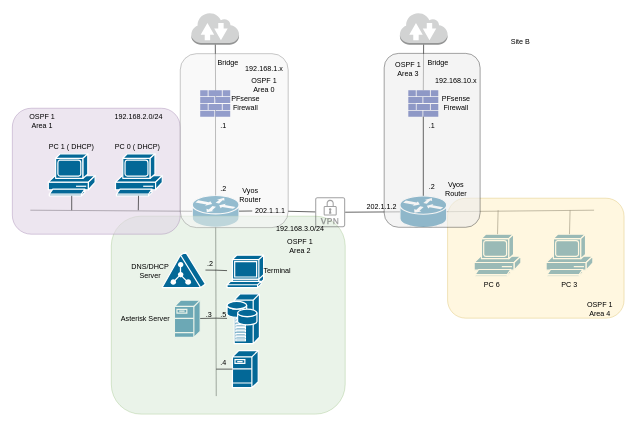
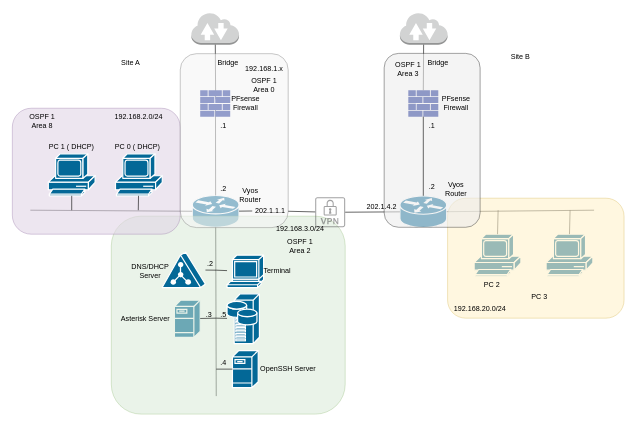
  <mxCell id="0" />
  <mxCell id="1" parent="0" />
  <mxCell id="2" value="" style="shape=mxgraph.cisco.routers.router;sketch=0;html=1;pointerEvents=1;dashed=0;fillColor=#036897;strokeColor=#ffffff;strokeWidth=2;verticalLabelPosition=bottom;verticalAlign=top;align=center;outlineConnect=0;" vertex="1" parent="1"><mxGeometry x="320" y="325.5" width="78" height="53" as="geometry" /></mxCell>
  <mxCell id="3" value="" style="endArrow=none;html=1;rounded=0;entryX=0.51;entryY=0.716;entryDx=0;entryDy=0;entryPerimeter=0;" edge="1" parent="1" source="2" target="11"><mxGeometry width="50" height="50" relative="1" as="geometry"><mxPoint x="550" y="510" as="sourcePoint" /><mxPoint x="305.963" y="197" as="targetPoint" /></mxGeometry></mxCell>
  <mxCell id="4" value="" style="outlineConnect=0;dashed=0;verticalLabelPosition=bottom;verticalAlign=top;align=center;html=1;shape=mxgraph.aws3.internet_2;fillColor=#D2D3D3;gradientColor=none;" vertex="1" parent="1"><mxGeometry x="318.5" y="20" width="79.5" height="54" as="geometry" /></mxCell>
  <mxCell id="5" value="" style="endArrow=none;html=1;rounded=0;exitX=0.515;exitY=0.341;exitDx=0;exitDy=0;exitPerimeter=0;" edge="1" parent="1" source="11" target="4"><mxGeometry width="50" height="50" relative="1" as="geometry"><mxPoint x="286.496" y="150.971" as="sourcePoint" /><mxPoint x="600" y="260" as="targetPoint" /></mxGeometry></mxCell>
  <mxCell id="6" value="" style="shape=mxgraph.cisco.routers.router;sketch=0;html=1;pointerEvents=1;dashed=0;fillColor=#036897;strokeColor=#ffffff;strokeWidth=2;verticalLabelPosition=bottom;verticalAlign=top;align=center;outlineConnect=0;" vertex="1" parent="1"><mxGeometry x="666.25" y="326" width="78" height="53" as="geometry" /></mxCell>
  <mxCell id="7" value="" style="outlineConnect=0;dashed=0;verticalLabelPosition=bottom;verticalAlign=top;align=center;html=1;shape=mxgraph.aws3.internet_2;fillColor=#D2D3D3;gradientColor=none;" vertex="1" parent="1"><mxGeometry x="666.25" y="20" width="79.5" height="54" as="geometry" /></mxCell>
  <mxCell id="8" value="" style="endArrow=none;html=1;rounded=0;startArrow=none;" edge="1" parent="1" source="68" target="6"><mxGeometry width="50" height="50" relative="1" as="geometry"><mxPoint x="550" y="410" as="sourcePoint" /><mxPoint x="600" y="360" as="targetPoint" /></mxGeometry></mxCell>
  <mxCell id="9" value="" style="shape=mxgraph.cisco.servers.fileserver;sketch=0;html=1;pointerEvents=1;dashed=0;fillColor=#036897;strokeColor=#ffffff;strokeWidth=2;verticalLabelPosition=bottom;verticalAlign=top;align=center;outlineConnect=0;" vertex="1" parent="1"><mxGeometry x="290.25" y="500" width="43" height="62" as="geometry" /></mxCell>
  <mxCell id="10" value="" style="endArrow=none;html=1;rounded=0;" edge="1" parent="1" target="2"><mxGeometry width="50" height="50" relative="1" as="geometry"><mxPoint x="50" y="350" as="sourcePoint" /><mxPoint x="360" y="370" as="targetPoint" /></mxGeometry></mxCell>
  <mxCell id="11" value="" style="sketch=0;aspect=fixed;pointerEvents=1;shadow=0;dashed=0;html=1;strokeColor=none;labelPosition=center;verticalLabelPosition=bottom;verticalAlign=top;align=center;fillColor=#00188D;shape=mxgraph.mscae.enterprise.firewall" vertex="1" parent="1"><mxGeometry x="333.25" y="150" width="50" height="44" as="geometry" /></mxCell>
  <mxCell id="12" value="" style="endArrow=none;html=1;rounded=0;" edge="1" parent="1" target="2"><mxGeometry width="50" height="50" relative="1" as="geometry"><mxPoint x="360" y="660" as="sourcePoint" /><mxPoint x="560" y="290" as="targetPoint" /></mxGeometry></mxCell>
  <mxCell id="13" value="" style="shape=mxgraph.cisco.computers_and_peripherals.pc;sketch=0;html=1;pointerEvents=1;dashed=0;fillColor=#036897;strokeColor=#ffffff;strokeWidth=2;verticalLabelPosition=bottom;verticalAlign=top;align=center;outlineConnect=0;" vertex="1" parent="1"><mxGeometry x="790" y="390" width="78" height="70" as="geometry" /></mxCell>
  <mxCell id="14" value="" style="sketch=0;aspect=fixed;pointerEvents=1;shadow=0;dashed=0;html=1;strokeColor=none;labelPosition=center;verticalLabelPosition=bottom;verticalAlign=top;align=center;fillColor=#00188D;shape=mxgraph.mscae.enterprise.firewall" vertex="1" parent="1"><mxGeometry x="680.252" y="150" width="50" height="44" as="geometry" /></mxCell>
  <mxCell id="15" value="" style="endArrow=none;html=1;rounded=0;exitX=0.5;exitY=0;exitDx=0;exitDy=0;exitPerimeter=0;" edge="1" parent="1" source="14" target="7"><mxGeometry width="50" height="50" relative="1" as="geometry"><mxPoint x="510" y="340" as="sourcePoint" /><mxPoint x="560" y="290" as="targetPoint" /></mxGeometry></mxCell>
  <mxCell id="16" value="" style="shape=mxgraph.cisco.computers_and_peripherals.pc;sketch=0;html=1;pointerEvents=1;dashed=0;fillColor=#036897;strokeColor=#ffffff;strokeWidth=2;verticalLabelPosition=bottom;verticalAlign=top;align=center;outlineConnect=0;" vertex="1" parent="1"><mxGeometry x="910" y="390" width="78" height="70" as="geometry" /></mxCell>
  <mxCell id="17" value="" style="endArrow=none;html=1;rounded=0;entryX=1;entryY=0.5;entryDx=0;entryDy=0;entryPerimeter=0;" edge="1" parent="1" target="6"><mxGeometry width="50" height="50" relative="1" as="geometry"><mxPoint x="990" y="350" as="sourcePoint" /><mxPoint x="560" y="290" as="targetPoint" /></mxGeometry></mxCell>
  <mxCell id="18" value="" style="endArrow=none;html=1;rounded=0;entryX=0.5;entryY=0;entryDx=0;entryDy=0;entryPerimeter=0;" edge="1" parent="1" target="13"><mxGeometry width="50" height="50" relative="1" as="geometry"><mxPoint x="830" y="350" as="sourcePoint" /><mxPoint x="660" y="290" as="targetPoint" /></mxGeometry></mxCell>
  <mxCell id="19" value="" style="endArrow=none;html=1;rounded=0;entryX=0.5;entryY=0;entryDx=0;entryDy=0;entryPerimeter=0;" edge="1" parent="1" target="16"><mxGeometry width="50" height="50" relative="1" as="geometry"><mxPoint x="950" y="350" as="sourcePoint" /><mxPoint x="660" y="490" as="targetPoint" /></mxGeometry></mxCell>
  <mxCell id="20" value="" style="rounded=1;whiteSpace=wrap;html=1;opacity=50;fillColor=#d5e8d4;strokeColor=#82b366;" vertex="1" parent="1"><mxGeometry x="185" y="360" width="390" height="330" as="geometry" /></mxCell>
  <mxCell id="21" value="" style="rounded=1;whiteSpace=wrap;html=1;opacity=60;fillColor=#e1d5e7;strokeColor=#9673a6;" vertex="1" parent="1"><mxGeometry x="20" width="280" height="210" as="geometry" y="180" /></mxCell>
  <mxCell id="22" value="" style="rounded=1;whiteSpace=wrap;html=1;opacity=60;fillColor=#f5f5f5;fontColor=#333333;strokeColor=#666666;" vertex="1" parent="1"><mxGeometry x="300" y="89" width="180" height="290" as="geometry" /></mxCell>
  <mxCell id="23" value="" style="rounded=1;whiteSpace=wrap;html=1;opacity=60;fillColor=#fff2cc;strokeColor=#d6b656;" vertex="1" parent="1"><mxGeometry x="745.75" y="330" width="294.25" height="200" as="geometry" /></mxCell>
  <mxCell id="24" value="" style="shape=mxgraph.cisco.servers.directory_server;sketch=0;html=1;pointerEvents=1;dashed=0;fillColor=#036897;strokeColor=#ffffff;strokeWidth=2;verticalLabelPosition=bottom;verticalAlign=top;align=center;outlineConnect=0;" vertex="1" parent="1"><mxGeometry x="270" y="420" width="72" height="59" as="geometry" /></mxCell>
  <mxCell id="25" value="" style="shape=mxgraph.cisco.servers.fileserver;sketch=0;html=1;pointerEvents=1;dashed=0;fillColor=#036897;strokeColor=#ffffff;strokeWidth=2;verticalLabelPosition=bottom;verticalAlign=top;align=center;outlineConnect=0;" vertex="1" parent="1"><mxGeometry x="387" y="584" width="43" height="62" as="geometry" /></mxCell>
  <mxCell id="26" value="" style="shape=mxgraph.cisco.servers.storage_server;sketch=0;html=1;pointerEvents=1;dashed=0;fillColor=#036897;strokeColor=#ffffff;strokeWidth=2;verticalLabelPosition=bottom;verticalAlign=top;align=center;outlineConnect=0;" vertex="1" parent="1"><mxGeometry x="378" y="489.5" width="54" height="83" as="geometry" /></mxCell>
  <mxCell id="27" value="" style="shape=mxgraph.cisco.computers_and_peripherals.terminal;sketch=0;html=1;pointerEvents=1;dashed=0;fillColor=#036897;strokeColor=#ffffff;strokeWidth=2;verticalLabelPosition=bottom;verticalAlign=top;align=center;outlineConnect=0;" vertex="1" parent="1"><mxGeometry x="378" y="425" width="61" height="54" as="geometry" /></mxCell>
  <mxCell id="28" value="" style="endArrow=none;html=1;rounded=0;" edge="1" parent="1" target="24"><mxGeometry width="50" height="50" relative="1" as="geometry"><mxPoint x="360" y="450" as="sourcePoint" /><mxPoint x="280" y="380" as="targetPoint" /></mxGeometry></mxCell>
  <mxCell id="29" value="" style="endArrow=none;html=1;rounded=0;" edge="1" parent="1" target="9"><mxGeometry width="50" height="50" relative="1" as="geometry"><mxPoint x="360" y="530" as="sourcePoint" /><mxPoint x="280" y="480" as="targetPoint" /></mxGeometry></mxCell>
  <mxCell id="30" value="" style="endArrow=none;html=1;rounded=0;" edge="1" parent="1" source="27"><mxGeometry width="50" height="50" relative="1" as="geometry"><mxPoint x="230" y="530" as="sourcePoint" /><mxPoint x="360" y="450" as="targetPoint" /></mxGeometry></mxCell>
  <mxCell id="31" value="" style="endArrow=none;html=1;rounded=0;" edge="1" parent="1" target="26"><mxGeometry width="50" height="50" relative="1" as="geometry"><mxPoint x="360" y="530" as="sourcePoint" /><mxPoint x="280" y="480" as="targetPoint" /></mxGeometry></mxCell>
  <mxCell id="32" value="" style="endArrow=none;html=1;rounded=0;" edge="1" parent="1" target="25"><mxGeometry width="50" height="50" relative="1" as="geometry"><mxPoint x="360" y="615" as="sourcePoint" /><mxPoint x="280" y="480" as="targetPoint" /></mxGeometry></mxCell>
  <mxCell id="33" value="" style="shape=mxgraph.cisco.computers_and_peripherals.pc;sketch=0;html=1;pointerEvents=1;dashed=0;fillColor=#036897;strokeColor=#ffffff;strokeWidth=2;verticalLabelPosition=bottom;verticalAlign=top;align=center;outlineConnect=0;" vertex="1" parent="1"><mxGeometry x="192" y="256" width="78" height="70" as="geometry" /></mxCell>
  <mxCell id="34" value="" style="shape=mxgraph.cisco.computers_and_peripherals.pc;sketch=0;html=1;pointerEvents=1;dashed=0;fillColor=#036897;strokeColor=#ffffff;strokeWidth=2;verticalLabelPosition=bottom;verticalAlign=top;align=center;outlineConnect=0;" vertex="1" parent="1"><mxGeometry x="80" y="256" width="78" height="70" as="geometry" /></mxCell>
  <mxCell id="35" value="" style="endArrow=none;html=1;rounded=0;" edge="1" parent="1" target="33"><mxGeometry width="50" height="50" relative="1" as="geometry"><mxPoint x="230" y="350" as="sourcePoint" /><mxPoint x="190" y="490" as="targetPoint" /></mxGeometry></mxCell>
  <mxCell id="36" value="" style="endArrow=none;html=1;rounded=0;" edge="1" parent="1" target="34"><mxGeometry width="50" height="50" relative="1" as="geometry"><mxPoint x="119" y="350" as="sourcePoint" /><mxPoint x="190" y="490" as="targetPoint" /></mxGeometry></mxCell>
  <mxCell id="37" value="192.168.1.x" style="text;html=1;strokeColor=none;fillColor=none;align=center;verticalAlign=middle;whiteSpace=wrap;rounded=0;" vertex="1" parent="1"><mxGeometry x="410" y="100" width="60" height="30" as="geometry" /></mxCell>
  <mxCell id="38" value="PFsense Firewall" style="text;html=1;strokeColor=none;fillColor=none;align=center;verticalAlign=middle;whiteSpace=wrap;rounded=0;" vertex="1" parent="1"><mxGeometry x="379" y="157" width="60" height="30" as="geometry" /></mxCell>
  <mxCell id="39" value="Bridge" style="text;html=1;strokeColor=none;fillColor=none;align=center;verticalAlign=middle;whiteSpace=wrap;rounded=0;" vertex="1" parent="1"><mxGeometry x="350" y="90" width="60" height="30" as="geometry" /></mxCell>
  <mxCell id="40" value="" style="rounded=1;whiteSpace=wrap;html=1;opacity=60;fillColor=#EDEDED;" vertex="1" parent="1"><mxGeometry x="640" y="88.5" width="160" height="290" as="geometry" /></mxCell>
  <mxCell id="41" value="PFsense Firewall" style="text;html=1;strokeColor=none;fillColor=none;align=center;verticalAlign=middle;whiteSpace=wrap;rounded=0;" vertex="1" parent="1"><mxGeometry x="730" y="157" width="60" height="30" as="geometry" /></mxCell>
  <mxCell id="42" value="" style="endArrow=none;html=1;rounded=0;entryX=0.5;entryY=1;entryDx=0;entryDy=0;entryPerimeter=0;" edge="1" parent="1" source="6" target="14"><mxGeometry width="50" height="50" relative="1" as="geometry"><mxPoint x="520" y="380" as="sourcePoint" /><mxPoint x="710" y="163" as="targetPoint" /></mxGeometry></mxCell>
- <mxCell id="43" value="192.168.10.x" style="text;html=1;strokeColor=none;fillColor=none;align=center;verticalAlign=middle;whiteSpace=wrap;rounded=0;" vertex="1" parent="1"><mxGeometry x="730" y="118.5" width="60" height="30" as="geometry" /></mxCell>
  <mxCell id="44" value="OSPF 1&lt;br&gt;Area 0" style="text;html=1;strokeColor=none;fillColor=none;align=center;verticalAlign=middle;whiteSpace=wrap;rounded=0;" vertex="1" parent="1"><mxGeometry x="410" y="127" width="60" height="30" as="geometry" /></mxCell>
- <mxCell id="45" value="OSPF 1&lt;br&gt;Area 1" style="text;html=1;strokeColor=none;fillColor=none;align=center;verticalAlign=middle;whiteSpace=wrap;rounded=0;" vertex="1" parent="1"><mxGeometry x="40" y="187" width="60" height="30" as="geometry" /></mxCell>
+ <mxCell id="45" value="OSPF 1&lt;br&gt;Area 8" style="text;html=1;strokeColor=none;fillColor=none;align=center;verticalAlign=middle;whiteSpace=wrap;rounded=0;" vertex="1" parent="1"><mxGeometry x="40" y="187" width="60" height="30" as="geometry" /></mxCell>
  <mxCell id="46" value="OSPF 1&lt;br&gt;Area 2" style="text;html=1;strokeColor=none;fillColor=none;align=center;verticalAlign=middle;whiteSpace=wrap;rounded=0;" vertex="1" parent="1"><mxGeometry x="470" y="395" width="60" height="30" as="geometry" /></mxCell>
  <mxCell id="47" value="OSPF 1&lt;br&gt;Area 3" style="text;html=1;strokeColor=none;fillColor=none;align=center;verticalAlign=middle;whiteSpace=wrap;rounded=0;" vertex="1" parent="1"><mxGeometry x="650" y="100" width="60" height="30" as="geometry" /></mxCell>
- <mxCell id="48" value="OSPF 1&lt;br&gt;Area 4" style="text;html=1;strokeColor=none;fillColor=none;align=center;verticalAlign=middle;whiteSpace=wrap;rounded=0;" vertex="1" parent="1"><mxGeometry x="970" y="500" width="60" height="30" as="geometry" /></mxCell>
  <mxCell id="49" value="Vyos Router" style="text;html=1;strokeColor=none;fillColor=none;align=center;verticalAlign=middle;whiteSpace=wrap;rounded=0;" vertex="1" parent="1"><mxGeometry x="387" y="310" width="60" height="30" as="geometry" /></mxCell>
  <mxCell id="50" value="Vyos Router" style="text;html=1;strokeColor=none;fillColor=none;align=center;verticalAlign=middle;whiteSpace=wrap;rounded=0;" vertex="1" parent="1"><mxGeometry x="730.25" y="300" width="60" height="30" as="geometry" /></mxCell>
  <mxCell id="51" value="Bridge" style="text;html=1;strokeColor=none;fillColor=none;align=center;verticalAlign=middle;whiteSpace=wrap;rounded=0;" vertex="1" parent="1"><mxGeometry x="700" y="88.5" width="60" height="30" as="geometry" /></mxCell>
  <mxCell id="52" value=".1" style="text;html=1;strokeColor=none;fillColor=none;align=center;verticalAlign=middle;whiteSpace=wrap;rounded=0;opacity=50;" vertex="1" parent="1"><mxGeometry x="342" y="194" width="60" height="30" as="geometry" /></mxCell>
  <mxCell id="53" value=".2" style="text;html=1;strokeColor=none;fillColor=none;align=center;verticalAlign=middle;whiteSpace=wrap;rounded=0;opacity=50;" vertex="1" parent="1"><mxGeometry x="342" y="300" width="60" height="30" as="geometry" /></mxCell>
  <mxCell id="54" value="192.168.2.0/24" style="text;html=1;strokeColor=none;fillColor=none;align=center;verticalAlign=middle;whiteSpace=wrap;rounded=0;opacity=50;" vertex="1" parent="1"><mxGeometry x="201" width="60" height="30" as="geometry" y="180" /></mxCell>
  <mxCell id="55" value="192.168.3.0/24" style="text;html=1;strokeColor=none;fillColor=none;align=center;verticalAlign=middle;whiteSpace=wrap;rounded=0;opacity=50;" vertex="1" parent="1"><mxGeometry x="470" y="366" width="60" height="30" as="geometry" /></mxCell>
- <mxCell id="57" value="Site B" style="text;html=1;strokeColor=none;fillColor=none;align=center;verticalAlign=middle;whiteSpace=wrap;rounded=0;opacity=50;" vertex="1" parent="1"><mxGeometry x="830" y="55" width="75" height="30" as="geometry" /></mxCell>
+ <mxCell id="56" value="Site A" style="text;html=1;strokeColor=none;fillColor=none;align=center;verticalAlign=middle;whiteSpace=wrap;rounded=0;opacity=50;" vertex="1" parent="1"><mxGeometry x="180" y="88.5" width="75" height="30" as="geometry" /></mxCell>
+ <mxCell id="57" value="Site B" style="text;html=1;strokeColor=none;fillColor=none;align=center;verticalAlign=middle;whiteSpace=wrap;rounded=0;opacity=50;" vertex="1" parent="1"><mxGeometry x="830" y="80" width="75" height="30" as="geometry" /></mxCell>
  <mxCell id="58" value="DNS/DHCP Server" style="text;html=1;strokeColor=none;fillColor=none;align=center;verticalAlign=middle;whiteSpace=wrap;rounded=0;opacity=50;" vertex="1" parent="1"><mxGeometry x="220" y="437" width="60" height="30" as="geometry" /></mxCell>
  <mxCell id="59" value="Terminal" style="text;html=1;strokeColor=none;fillColor=none;align=center;verticalAlign=middle;whiteSpace=wrap;rounded=0;opacity=50;" vertex="1" parent="1"><mxGeometry x="432" y="437" width="60" height="30" as="geometry" /></mxCell>
  <mxCell id="60" value=".1" style="text;html=1;strokeColor=none;fillColor=none;align=center;verticalAlign=middle;whiteSpace=wrap;rounded=0;opacity=50;" vertex="1" parent="1"><mxGeometry x="690" y="194" width="60" height="30" as="geometry" /></mxCell>
  <mxCell id="61" value=".2" style="text;html=1;strokeColor=none;fillColor=none;align=center;verticalAlign=middle;whiteSpace=wrap;rounded=0;opacity=50;" vertex="1" parent="1"><mxGeometry x="690" y="295.5" width="60" height="30" as="geometry" /></mxCell>
+ <mxCell id="62" value="192.168.20.0/24" style="text;html=1;strokeColor=none;fillColor=none;align=center;verticalAlign=middle;whiteSpace=wrap;rounded=0;" vertex="1" parent="1"><mxGeometry x="770" y="500" width="60" height="30" as="geometry" /></mxCell>
  <mxCell id="63" value="Asterisk Server" style="text;html=1;strokeColor=none;fillColor=none;align=center;verticalAlign=middle;whiteSpace=wrap;rounded=0;opacity=50;" vertex="1" parent="1"><mxGeometry x="192" y="516" width="100" height="30" as="geometry" /></mxCell>
+ <mxCell id="64" value="OpenSSH Server" style="text;html=1;strokeColor=none;fillColor=none;align=center;verticalAlign=middle;whiteSpace=wrap;rounded=0;opacity=50;" vertex="1" parent="1"><mxGeometry x="430" y="600" width="100" height="30" as="geometry" /></mxCell>
  <mxCell id="65" value="PC 0 ( DHCP)" style="text;html=1;strokeColor=none;fillColor=none;align=center;verticalAlign=middle;whiteSpace=wrap;rounded=0;opacity=50;" vertex="1" parent="1"><mxGeometry x="185" y="230" width="88" height="30" as="geometry" /></mxCell>
- <mxCell id="66" value="PC 6" style="text;html=1;strokeColor=none;fillColor=none;align=center;verticalAlign=middle;whiteSpace=wrap;rounded=0;opacity=50;" vertex="1" parent="1"><mxGeometry x="790.25" y="459.5" width="60" height="30" as="geometry" /></mxCell>
+ <mxCell id="66" value="PC 2" style="text;html=1;strokeColor=none;fillColor=none;align=center;verticalAlign=middle;whiteSpace=wrap;rounded=0;opacity=50;" vertex="1" parent="1"><mxGeometry x="790.25" y="459.5" width="60" height="30" as="geometry" /></mxCell>
  <mxCell id="67" value="PC 1 ( DHCP)" style="text;html=1;strokeColor=none;fillColor=none;align=center;verticalAlign=middle;whiteSpace=wrap;rounded=0;opacity=50;" vertex="1" parent="1"><mxGeometry x="75" y="230" width="88" height="30" as="geometry" /></mxCell>
  <mxCell id="68" value="" style="sketch=0;pointerEvents=1;shadow=0;dashed=0;html=1;strokeColor=none;fillColor=#434445;aspect=fixed;labelPosition=center;verticalLabelPosition=bottom;verticalAlign=top;align=center;outlineConnect=0;shape=mxgraph.vvd.vpn;opacity=50;" vertex="1" parent="1"><mxGeometry x="525" y="328.5" width="50" height="50" as="geometry" /></mxCell>
  <mxCell id="69" value="" style="endArrow=none;html=1;rounded=0;startArrow=none;" edge="1" parent="1" source="71" target="68"><mxGeometry width="50" height="50" relative="1" as="geometry"><mxPoint x="398" y="352.056" as="sourcePoint" /><mxPoint x="666.25" y="352.444" as="targetPoint" /></mxGeometry></mxCell>
- <mxCell id="70" value="PC 3" style="text;html=1;strokeColor=none;fillColor=none;align=center;verticalAlign=middle;whiteSpace=wrap;rounded=0;opacity=50;" vertex="1" parent="1"><mxGeometry x="919" y="460" width="60" height="30" as="geometry" /></mxCell>
+ <mxCell id="70" value="PC 3" style="text;html=1;strokeColor=none;fillColor=none;align=center;verticalAlign=middle;whiteSpace=wrap;rounded=0;opacity=50;" vertex="1" parent="1"><mxGeometry x="869" y="480" width="60" height="30" as="geometry" /></mxCell>
  <mxCell id="71" value="202.1.1.1" style="text;html=1;strokeColor=none;fillColor=none;align=center;verticalAlign=middle;whiteSpace=wrap;rounded=0;opacity=50;" vertex="1" parent="1"><mxGeometry x="420" y="336" width="60" height="30" as="geometry" /></mxCell>
  <mxCell id="72" value="" style="endArrow=none;html=1;rounded=0;" edge="1" parent="1" source="2" target="71"><mxGeometry width="50" height="50" relative="1" as="geometry"><mxPoint x="398" y="352.306" as="sourcePoint" /><mxPoint x="525" y="353.304" as="targetPoint" /></mxGeometry></mxCell>
- <mxCell id="73" value="202.1.1.2" style="text;html=1;strokeColor=none;fillColor=none;align=center;verticalAlign=middle;whiteSpace=wrap;rounded=0;opacity=50;" vertex="1" parent="1"><mxGeometry x="606.25" y="330" width="60" height="30" as="geometry" /></mxCell>
+ <mxCell id="73" value="202.1.4.2" style="text;html=1;strokeColor=none;fillColor=none;align=center;verticalAlign=middle;whiteSpace=wrap;rounded=0;opacity=50;" vertex="1" parent="1"><mxGeometry x="606.25" y="330" width="60" height="30" as="geometry" /></mxCell>
  <mxCell id="74" value=".2" style="text;html=1;strokeColor=none;fillColor=none;align=center;verticalAlign=middle;whiteSpace=wrap;rounded=0;opacity=50;" vertex="1" parent="1"><mxGeometry x="320" y="425" width="60" height="30" as="geometry" /></mxCell>
  <mxCell id="75" value=".3" style="text;html=1;strokeColor=none;fillColor=none;align=center;verticalAlign=middle;whiteSpace=wrap;rounded=0;opacity=50;" vertex="1" parent="1"><mxGeometry x="318" y="510" width="60" height="30" as="geometry" /></mxCell>
  <mxCell id="76" value=".4" style="text;html=1;strokeColor=none;fillColor=none;align=center;verticalAlign=middle;whiteSpace=wrap;rounded=0;opacity=50;" vertex="1" parent="1"><mxGeometry x="342" y="590" width="60" height="30" as="geometry" /></mxCell>
  <mxCell id="77" value=".5" style="text;html=1;strokeColor=none;fillColor=none;align=center;verticalAlign=middle;whiteSpace=wrap;rounded=0;opacity=50;" vertex="1" parent="1"><mxGeometry x="342" y="510" width="60" height="30" as="geometry" /></mxCell>
